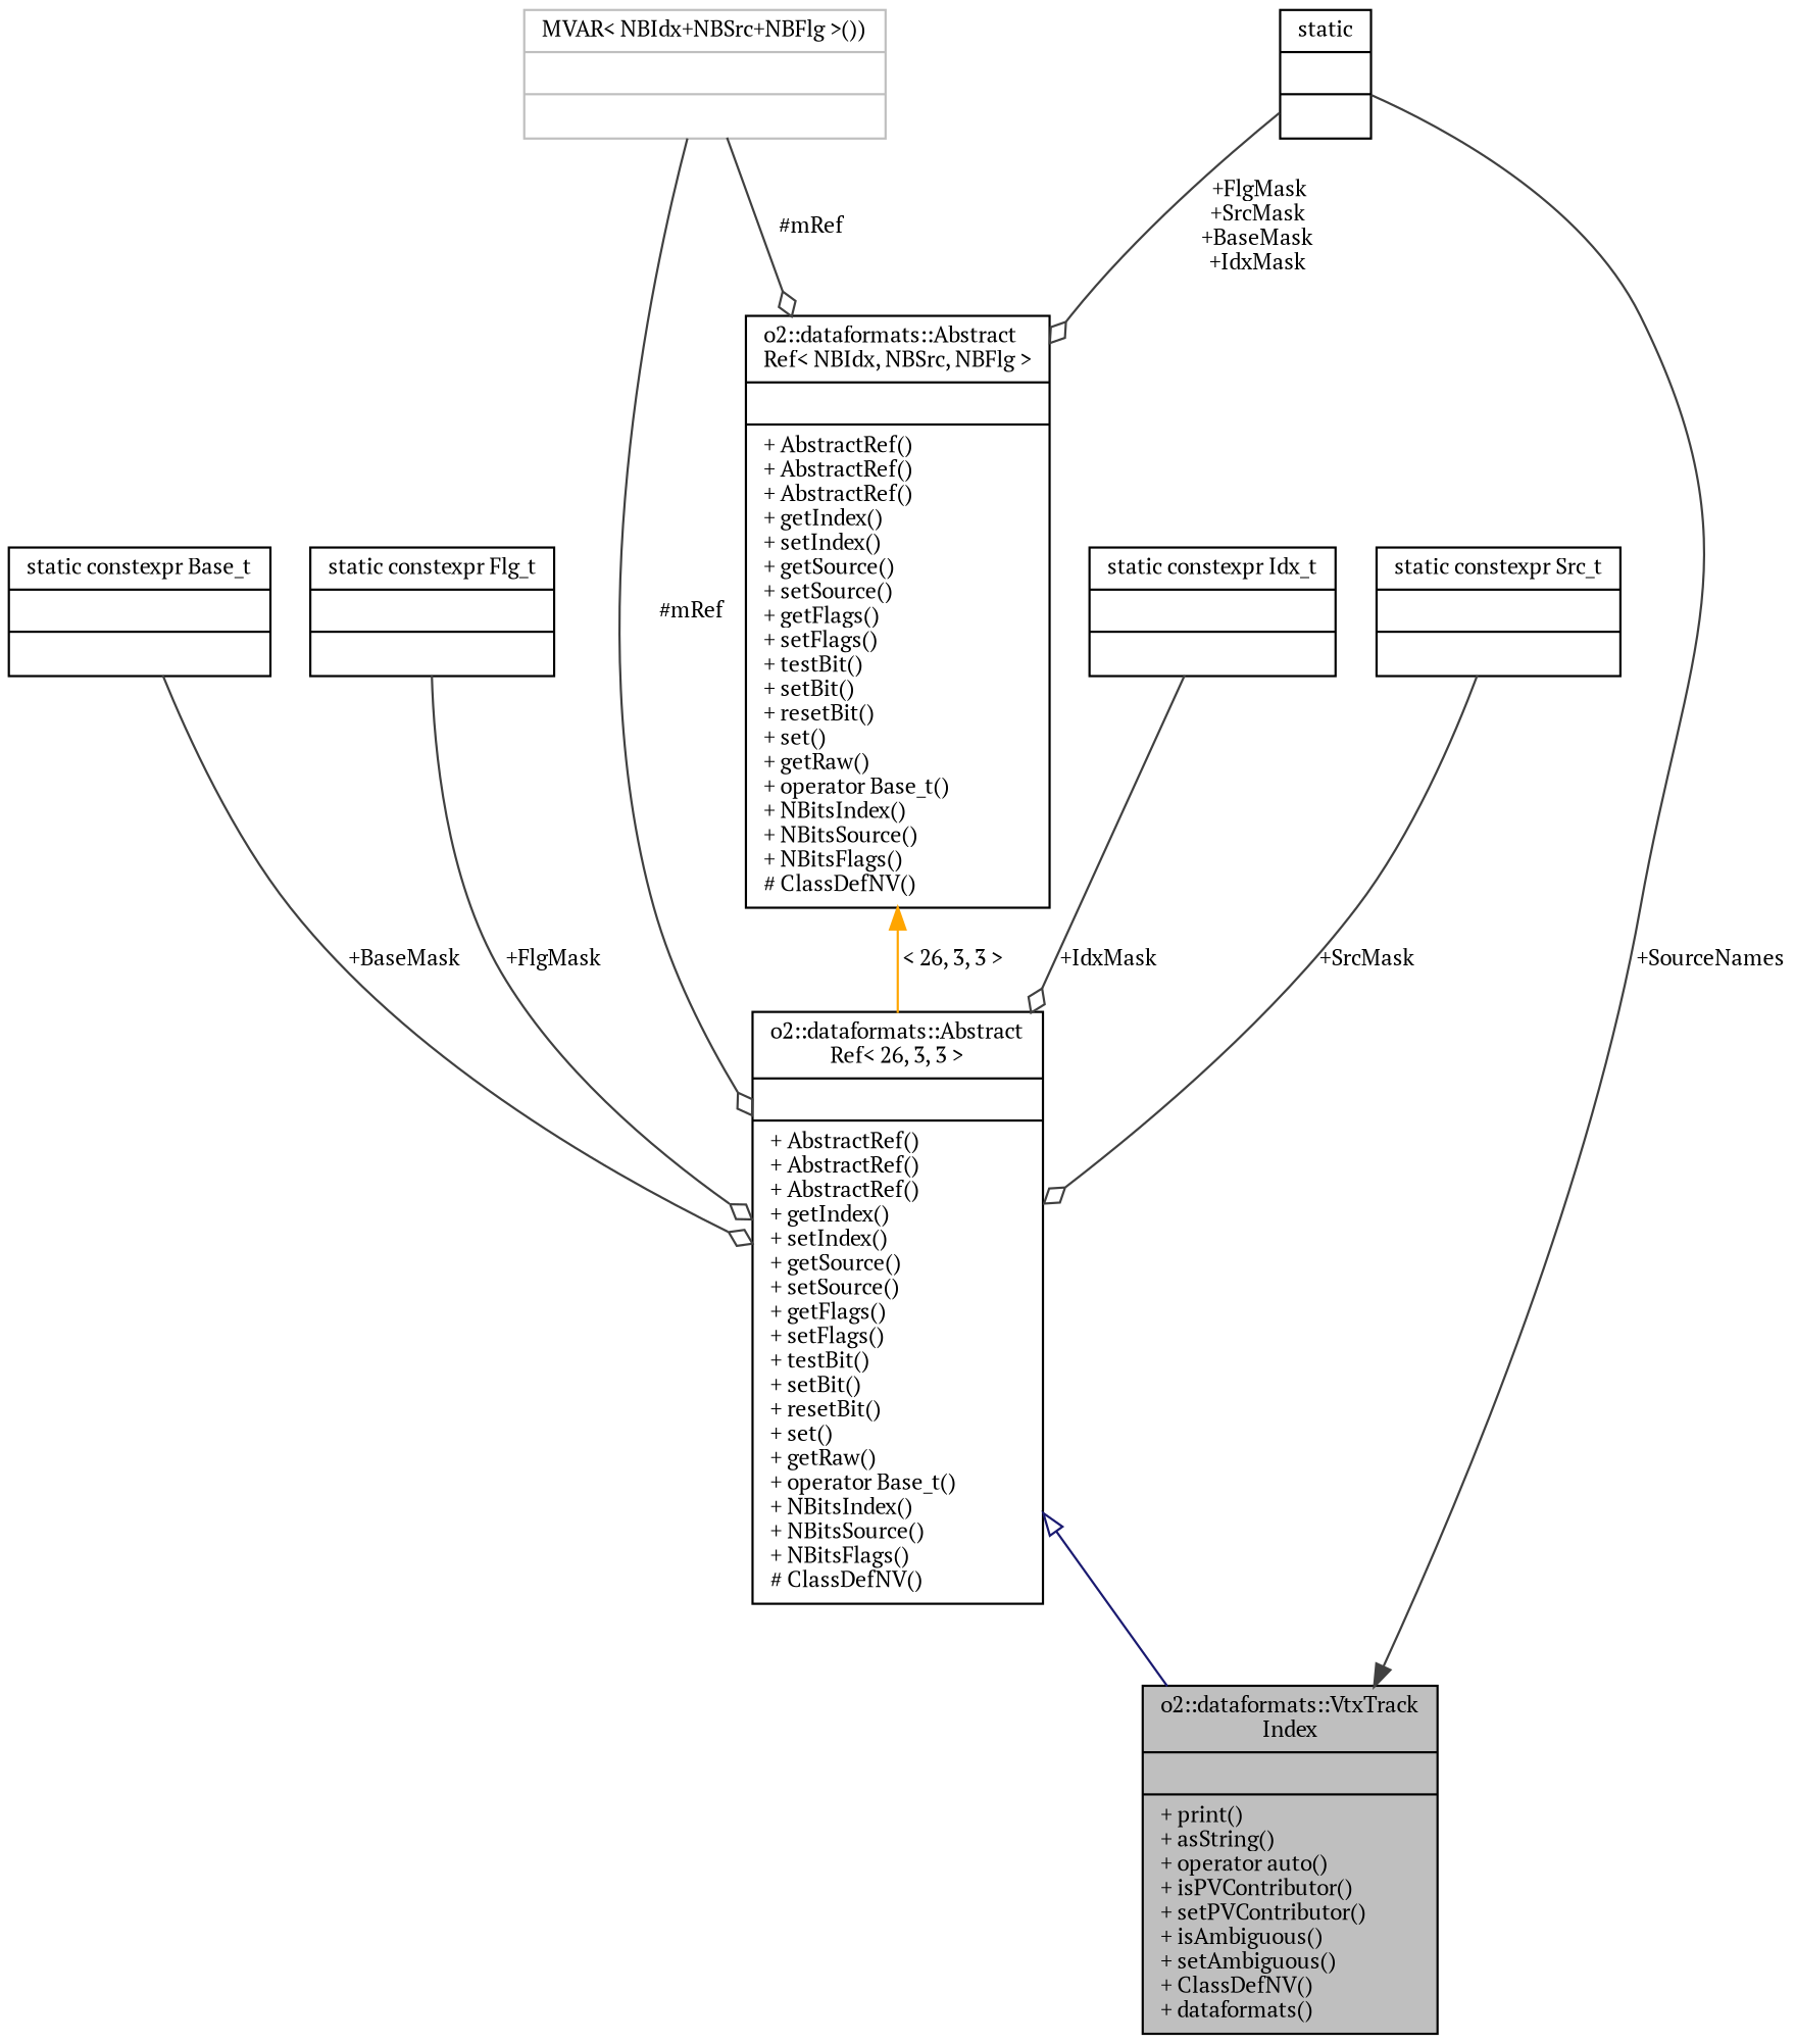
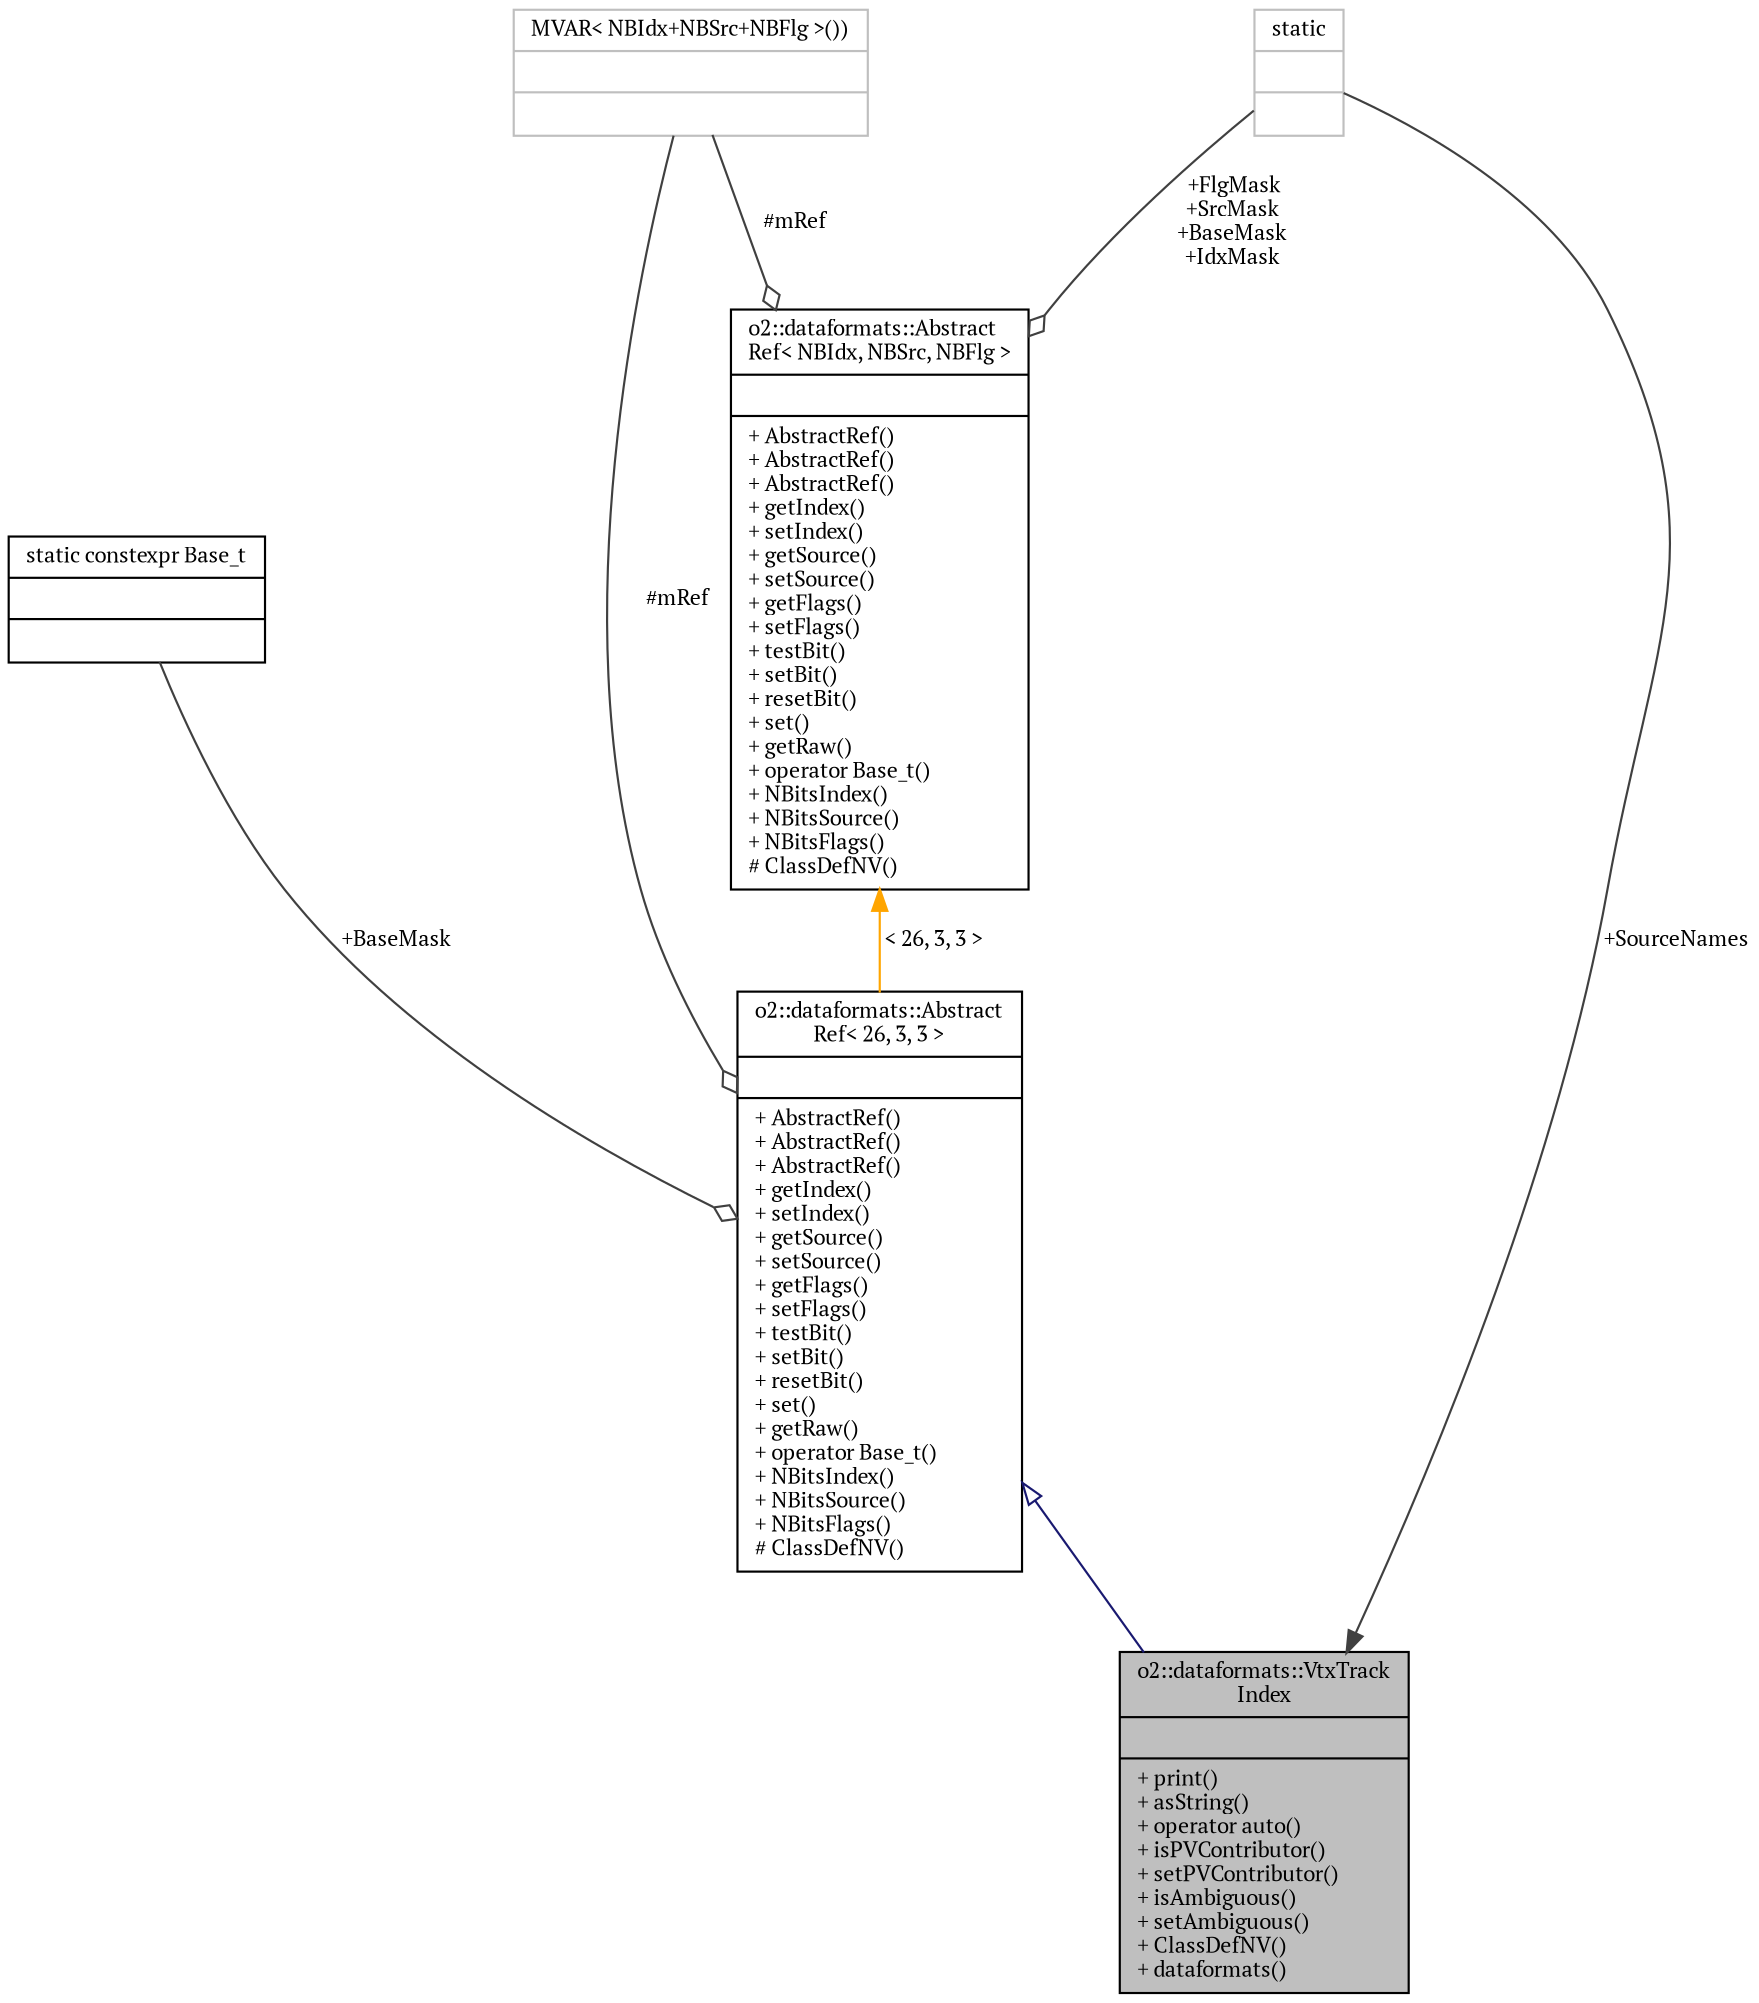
  digraph {
    fontname="PT Serif"
    node [color=black fontname="PT Serif" fontsize=10 shape=record]
    edge [color=grey25 fontname="PT Serif" fontsize=10 labelfontname=Helvetica labelfontsize=10 style=solid arrowhead=odiamond]
    n1 [fillcolor=grey75 fontcolor=black height=0.2 label="{o2::dataformats::VtxTrack\lIndex\n||+ print()\l+ asString()\l+ operator auto()\l+ isPVContributor()\l+ setPVContributor()\l+ isAmbiguous()\l+ setAmbiguous()\l+ ClassDefNV()\l+ dataformats()\l}" style=filled width=0.4]
    n2 [height=0.2 label="{o2::dataformats::Abstract\lRef\< 26, 3, 3 \>\n||+ AbstractRef()\l+ AbstractRef()\l+ AbstractRef()\l+ getIndex()\l+ setIndex()\l+ getSource()\l+ setSource()\l+ getFlags()\l+ setFlags()\l+ testBit()\l+ setBit()\l+ resetBit()\l+ set()\l+ getRaw()\l+ operator Base_t()\l+ NBitsIndex()\l+ NBitsSource()\l+ NBitsFlags()\l# ClassDefNV()\l}" width=0.4]
-   n3 [height=0.2 label="{static constexpr Idx_t\n||}" width=0.4]
    n4 [height=0.2 label="{static constexpr Base_t\n||}" width=0.4]
-   n5 [height=0.2 label="{static constexpr Flg_t\n||}" width=0.4]
    n6 [color=grey75 height=0.2 label="{MVAR\< NBIdx+NBSrc+NBFlg \>())\n||}" width=0.4]
    n7 [height=0.2 label="{o2::dataformats::Abstract\lRef\< NBIdx, NBSrc, NBFlg \>\n||+ AbstractRef()\l+ AbstractRef()\l+ AbstractRef()\l+ getIndex()\l+ setIndex()\l+ getSource()\l+ setSource()\l+ getFlags()\l+ setFlags()\l+ testBit()\l+ setBit()\l+ resetBit()\l+ set()\l+ getRaw()\l+ operator Base_t()\l+ NBitsIndex()\l+ NBitsSource()\l+ NBitsFlags()\l# ClassDefNV()\l}" width=0.4]
-   n8 [height=0.2 label="{static constexpr Src_t\n||}" width=0.4]
-   n9 [height=0.2 label="{static\n||}" width=0.4]
+   n9 [color=grey75 height=0.2 label="{static\n||}" width=0.4]
    n2 -> n1 [arrowtail=onormal color=midnightblue dir=back arrowhead=""]
-   n3 -> n2 [label=" +IdxMask"]
    n4 -> n2 [label=" +BaseMask"]
-   n5 -> n2 [label=" +FlgMask"]
    n6 -> n2 [label=" #mRef"]
    n6 -> n7 [label=" #mRef"]
    n7 -> n2 [color=orange dir=back label=" \< 26, 3, 3 \>" arrowhead=""]
-   n8 -> n2 [label=" +SrcMask"]
    n9 -> n1 [arrowhead=normal label=" +SourceNames"]
    n9 -> n7 [label=" +FlgMask\n+SrcMask\n+BaseMask\n+IdxMask"]
  }
